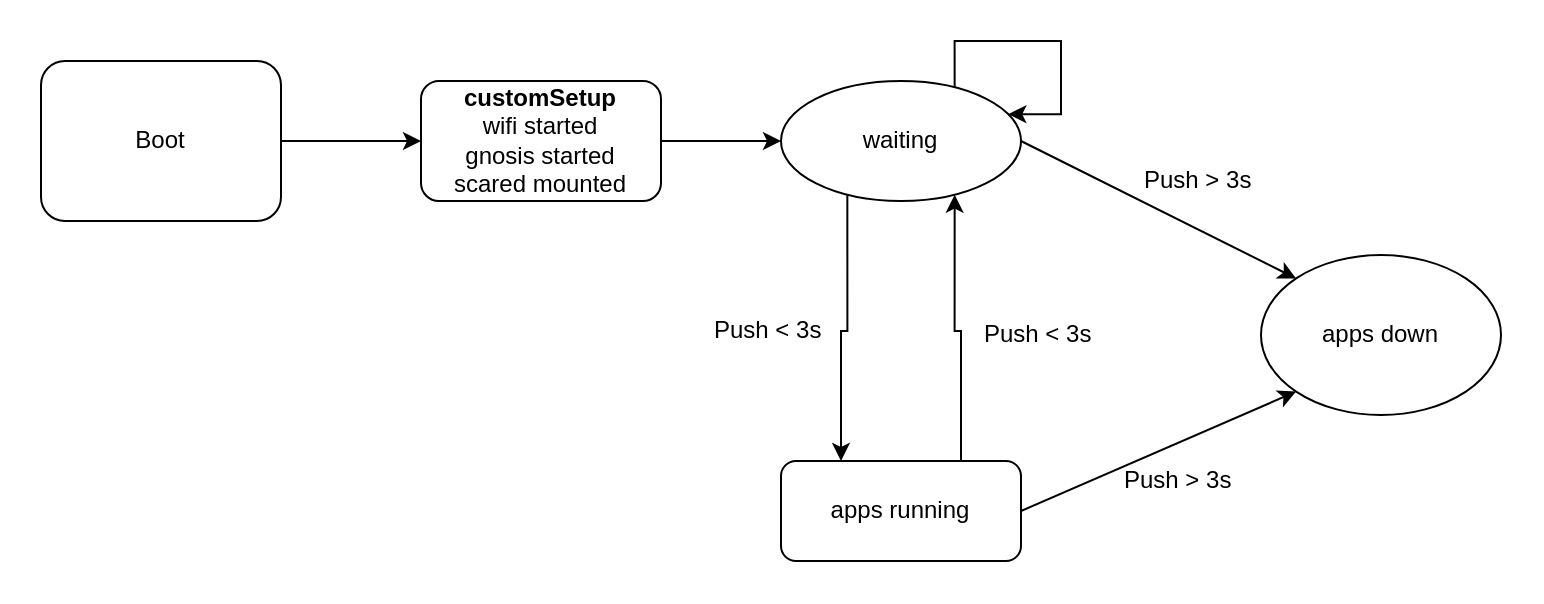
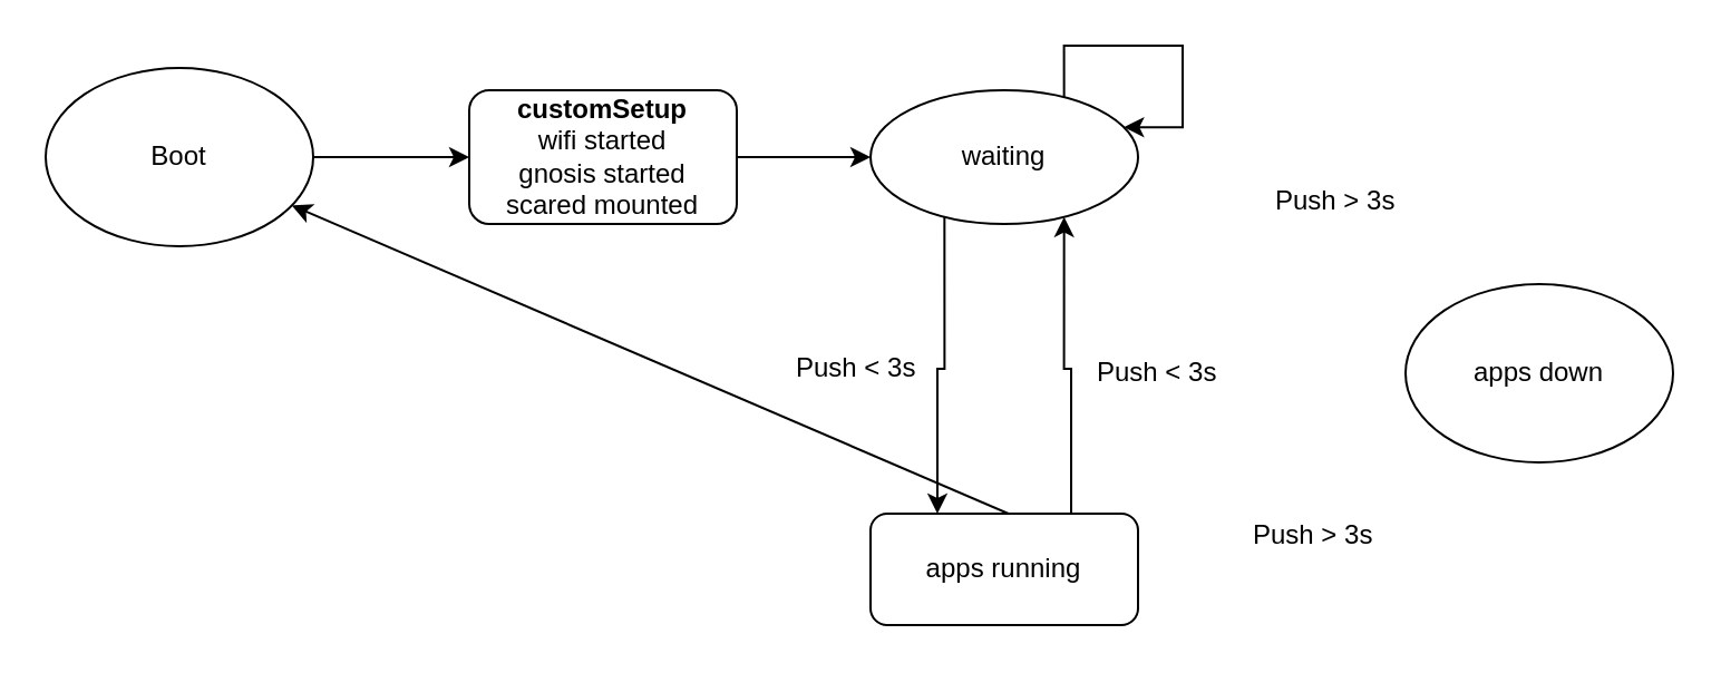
  <mxCell id="0" />
  <mxCell id="1" parent="0" />
  <mxCell id="2" style="edgeStyle=none;rounded=0;orthogonalLoop=1;jettySize=auto;html=1;exitX=1;exitY=0.5;exitDx=0;exitDy=0;entryX=0;entryY=0.5;entryDx=0;entryDy=0;" edge="1" parent="1" source="3" target="5"><mxGeometry relative="1" as="geometry" /></mxCell>
- <mxCell id="3" value="Boot" style="whiteSpace=wrap;html=1;rounded=1;" vertex="1" parent="1"><mxGeometry x="20" y="30" width="120" height="80" as="geometry" /></mxCell>
+ <mxCell id="3" value="Boot" style="ellipse;whiteSpace=wrap;html=1;" vertex="1" parent="1"><mxGeometry x="20" y="30" width="120" height="80" as="geometry" /></mxCell>
  <mxCell id="4" style="edgeStyle=none;rounded=0;orthogonalLoop=1;jettySize=auto;html=1;exitX=1;exitY=0.5;exitDx=0;exitDy=0;entryX=0;entryY=0.5;entryDx=0;entryDy=0;" edge="1" parent="1" source="5" target="8"><mxGeometry relative="1" as="geometry" /></mxCell>
  <mxCell id="5" value="&lt;b&gt;customSetup&lt;/b&gt;&lt;br&gt;wifi started&lt;br&gt;gnosis started&lt;br&gt;scared mounted" style="rounded=1;whiteSpace=wrap;html=1;" vertex="1" parent="1"><mxGeometry x="210" y="40" width="120" height="60" as="geometry" /></mxCell>
  <mxCell id="6" style="edgeStyle=orthogonalEdgeStyle;rounded=0;orthogonalLoop=1;jettySize=auto;html=1;exitX=0.25;exitY=1;exitDx=0;exitDy=0;entryX=0.25;entryY=0;entryDx=0;entryDy=0;" edge="1" parent="1" source="8" target="11"><mxGeometry relative="1" as="geometry" /></mxCell>
- <mxCell id="7" style="rounded=0;orthogonalLoop=1;jettySize=auto;html=1;exitX=1;exitY=0.5;exitDx=0;exitDy=0;entryX=0;entryY=0;entryDx=0;entryDy=0;" edge="1" parent="1" source="8" target="14"><mxGeometry relative="1" as="geometry" /></mxCell>
  <mxCell id="8" value="waiting" style="ellipse;whiteSpace=wrap;html=1;" vertex="1" parent="1"><mxGeometry x="390" y="40" width="120" height="60" as="geometry" /></mxCell>
  <mxCell id="9" style="edgeStyle=orthogonalEdgeStyle;rounded=0;orthogonalLoop=1;jettySize=auto;html=1;exitX=0.75;exitY=0;exitDx=0;exitDy=0;entryX=0.75;entryY=1;entryDx=0;entryDy=0;" edge="1" parent="1" source="11" target="8"><mxGeometry relative="1" as="geometry" /></mxCell>
- <mxCell id="10" style="edgeStyle=none;rounded=0;orthogonalLoop=1;jettySize=auto;html=1;exitX=1;exitY=0.5;exitDx=0;exitDy=0;entryX=0;entryY=1;entryDx=0;entryDy=0;" edge="1" parent="1" source="11" target="14"><mxGeometry relative="1" as="geometry" /></mxCell>
+ <mxCell id="10" style="edgeStyle=none;rounded=0;orthogonalLoop=1;jettySize=auto;html=1;exitX=1;exitY=0.5;exitDx=0;exitDy=0;" edge="1" parent="1" source="11" target="3"><mxGeometry relative="1" as="geometry" /></mxCell>
  <mxCell id="11" value="apps running" style="rounded=1;whiteSpace=wrap;html=1;" vertex="1" parent="1"><mxGeometry x="390" y="230" width="120" height="50" as="geometry" /></mxCell>
  <mxCell id="12" style="edgeStyle=orthogonalEdgeStyle;rounded=0;orthogonalLoop=1;jettySize=auto;html=1;exitX=0.75;exitY=0;exitDx=0;exitDy=0;entryX=1;entryY=0.25;entryDx=0;entryDy=0;" edge="1" parent="1" source="8" target="8"><mxGeometry relative="1" as="geometry"><Array as="points"><mxPoint x="480" y="20" /><mxPoint x="530" y="20" /><mxPoint x="530" y="55" /></Array></mxGeometry></mxCell>
  <mxCell id="13" value="Push &amp;lt; 3s" style="text;html=1;resizable=0;points=[];autosize=1;align=left;verticalAlign=top;spacingTop=-4;" vertex="1" parent="1"><mxGeometry x="490" y="157" width="70" height="20" as="geometry" /></mxCell>
  <mxCell id="14" value="apps down" style="ellipse;whiteSpace=wrap;html=1;" vertex="1" parent="1"><mxGeometry x="630" y="127" width="120" height="80" as="geometry" /></mxCell>
  <mxCell id="15" value="Push &amp;gt; 3s" style="text;html=1;resizable=0;points=[];autosize=1;align=left;verticalAlign=top;spacingTop=-4;" vertex="1" parent="1"><mxGeometry x="560" y="230" width="70" height="20" as="geometry" /></mxCell>
  <mxCell id="16" value="Push &amp;gt; 3s" style="text;html=1;resizable=0;points=[];autosize=1;align=left;verticalAlign=top;spacingTop=-4;" vertex="1" parent="1"><mxGeometry x="570" y="80" width="70" height="20" as="geometry" /></mxCell>
  <mxCell id="17" value="Push &amp;lt; 3s" style="text;html=1;resizable=0;points=[];autosize=1;align=left;verticalAlign=top;spacingTop=-4;" vertex="1" parent="1"><mxGeometry x="355" y="155" width="70" height="20" as="geometry" /></mxCell>
